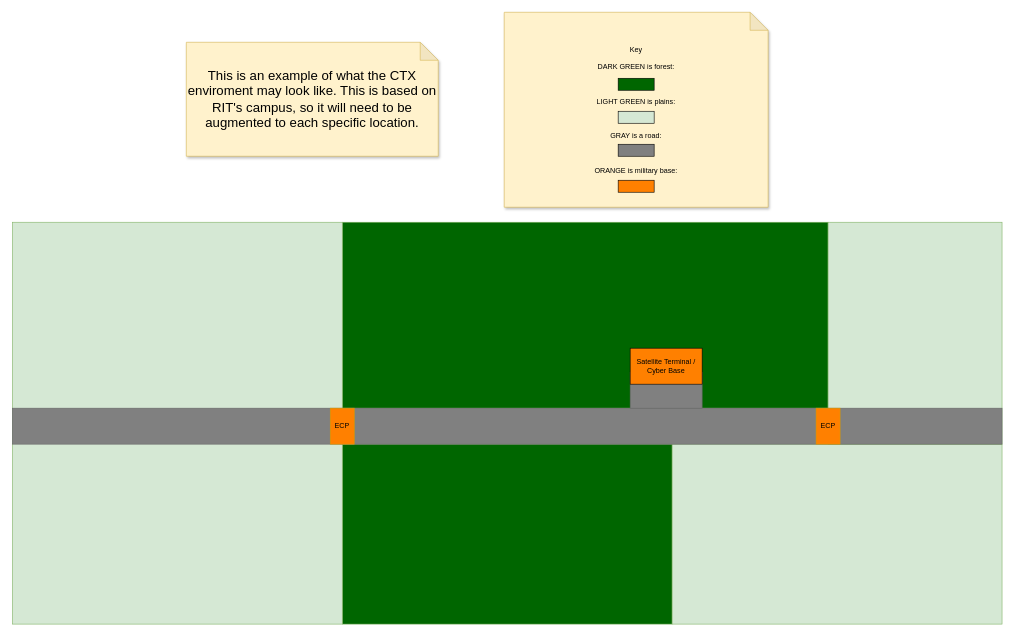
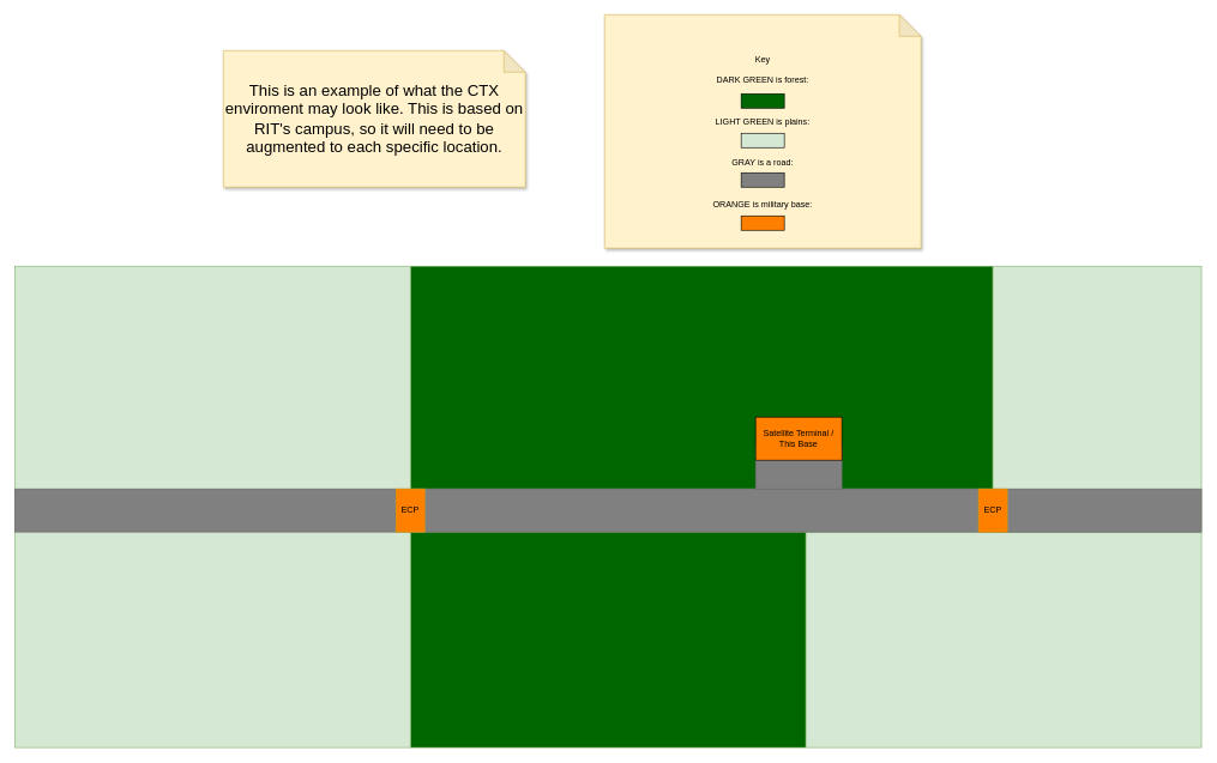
  <mxCell id="0" />
  <mxCell id="1" parent="0" />
  <mxCell id="2" value="&lt;font style=&quot;font-size: 22px;&quot;&gt;This is an example of what the CTX enviroment may look like. This is based on RIT's campus, so it will need to be augmented to each specific location.&lt;/font&gt;" style="shape=note;whiteSpace=wrap;html=1;backgroundOutline=1;darkOpacity=0.05;fillColor=#fff2cc;strokeColor=#d6b656;shadow=1;" parent="1" vertex="1"><mxGeometry x="310" width="420" height="190" as="geometry" y="70" /></mxCell>
  <mxCell id="3" value="" style="rounded=0;whiteSpace=wrap;html=1;fillColor=#006600;strokeColor=#82b366;" parent="1" vertex="1"><mxGeometry x="570" y="370" width="810" height="310" as="geometry" /></mxCell>
  <mxCell id="4" value="" style="rounded=0;whiteSpace=wrap;html=1;fillColor=#006600;strokeColor=#82b366;" parent="1" vertex="1"><mxGeometry x="570" y="740" width="550" height="300" as="geometry" /></mxCell>
  <mxCell id="5" value="" style="rounded=0;whiteSpace=wrap;html=1;fillColor=#d5e8d4;strokeColor=#82b366;" parent="1" vertex="1"><mxGeometry x="1120" y="740" width="550" height="300" as="geometry" /></mxCell>
  <mxCell id="6" value="" style="rounded=0;whiteSpace=wrap;html=1;fillColor=#d5e8d4;strokeColor=#82b366;sketch=0;" parent="1" vertex="1"><mxGeometry x="1380" y="370" width="290" height="370" as="geometry" /></mxCell>
  <mxCell id="7" value="Key&lt;br&gt;&lt;br&gt;DARK GREEN is forest:&lt;br&gt;&lt;br&gt;&lt;br&gt;&lt;br&gt;LIGHT GREEN is plains:&lt;br&gt;&lt;br&gt;&lt;br&gt;&lt;br&gt;GRAY is a road:&lt;br&gt;&lt;br&gt;&lt;br&gt;&lt;br&gt;ORANGE is military base:&lt;br&gt;" style="shape=note;whiteSpace=wrap;html=1;backgroundOutline=1;darkOpacity=0.05;fillColor=#fff2cc;strokeColor=#d6b656;shadow=1;" parent="1" vertex="1"><mxGeometry x="840" y="20" width="440" height="325" as="geometry" /></mxCell>
  <mxCell id="8" value="" style="rounded=0;whiteSpace=wrap;html=1;fillColor=#d5e8d4;strokeColor=#82b366;" parent="1" vertex="1"><mxGeometry x="20" y="370" width="550" height="670" as="geometry" /></mxCell>
  <mxCell id="9" value="" style="rounded=0;whiteSpace=wrap;html=1;fillColor=#808080;fontColor=#333333;strokeColor=#666666;" parent="1" vertex="1"><mxGeometry x="20" y="680" width="1650" height="60" as="geometry" /></mxCell>
  <mxCell id="10" value="ECP" style="rounded=0;whiteSpace=wrap;html=1;fillColor=#FF8000;strokeColor=#d79b00;" parent="1" vertex="1"><mxGeometry x="550" y="680" width="40" height="60" as="geometry" /></mxCell>
  <mxCell id="11" value="ECP" style="rounded=0;whiteSpace=wrap;html=1;fillColor=#FF8000;strokeColor=#d79b00;" parent="1" vertex="1"><mxGeometry x="1360" y="680" width="40" height="60" as="geometry" /></mxCell>
  <mxCell id="12" value="" style="rounded=0;whiteSpace=wrap;html=1;fillColor=#006600;" parent="1" vertex="1"><mxGeometry x="1030" y="130" width="60" height="20" as="geometry" /></mxCell>
  <mxCell id="13" value="" style="rounded=0;whiteSpace=wrap;html=1;fillColor=#D5E8D4;" parent="1" vertex="1"><mxGeometry x="1030" y="185" width="60" height="20" as="geometry" /></mxCell>
  <mxCell id="14" value="" style="rounded=0;whiteSpace=wrap;html=1;fillColor=#808080;" parent="1" vertex="1"><mxGeometry x="1030" y="240" width="60" height="20" as="geometry" /></mxCell>
  <mxCell id="15" value="" style="rounded=0;whiteSpace=wrap;html=1;fillColor=#FF8000;" parent="1" vertex="1"><mxGeometry x="1030" y="300" width="60" height="20" as="geometry" /></mxCell>
  <mxCell id="16" value="" style="rounded=0;whiteSpace=wrap;html=1;fillColor=#808080;fontColor=#333333;strokeColor=#666666;" parent="1" vertex="1"><mxGeometry x="1050" y="620" width="120" height="60" as="geometry" /></mxCell>
- <mxCell id="17" value="Satellite Terminal / Cyber Base" style="rounded=0;whiteSpace=wrap;html=1;fillColor=#FF8000;" parent="1" vertex="1"><mxGeometry x="1050" y="580" width="120" height="60" as="geometry" /></mxCell>
+ <mxCell id="17" value="Satellite Terminal / This Base" style="rounded=0;whiteSpace=wrap;html=1;fillColor=#FF8000;" parent="1" vertex="1"><mxGeometry x="1050" y="580" width="120" height="60" as="geometry" /></mxCell>
